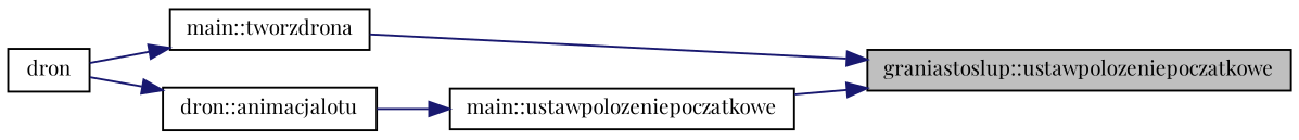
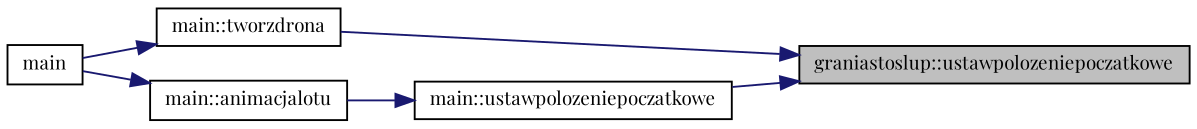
  digraph {
    fontname="Playfair Display"
    rankdir=RL
    node [color=black fillcolor=white fontname="Playfair Display" fontsize=10 shape=record style=filled]
    edge [color=midnightblue dir=back fontname="Playfair Display" fontsize=10 labelfontname=Helvetica labelfontsize=10 style=solid]
    n1 [fillcolor=grey75 fontcolor=black height=0.2 label="graniastoslup::ustawpolozeniepoczatkowe" width=0.4]
    n2 [height=0.2 label="main::tworzdrona" width=0.4]
    n3 [height=0.2 label="main::ustawpolozeniepoczatkowe" width=0.4]
-   n4 [height=0.2 label=dron width=0.4]
-   n5 [height=0.2 label="dron::animacjalotu" width=0.4]
+   n4 [height=0.2 label=main width=0.4]
+   n5 [height=0.2 label="main::animacjalotu" width=0.4]
    n1 -> n2
    n1 -> n3
    n2 -> n4
    n3 -> n5
    n5 -> n4
  }
